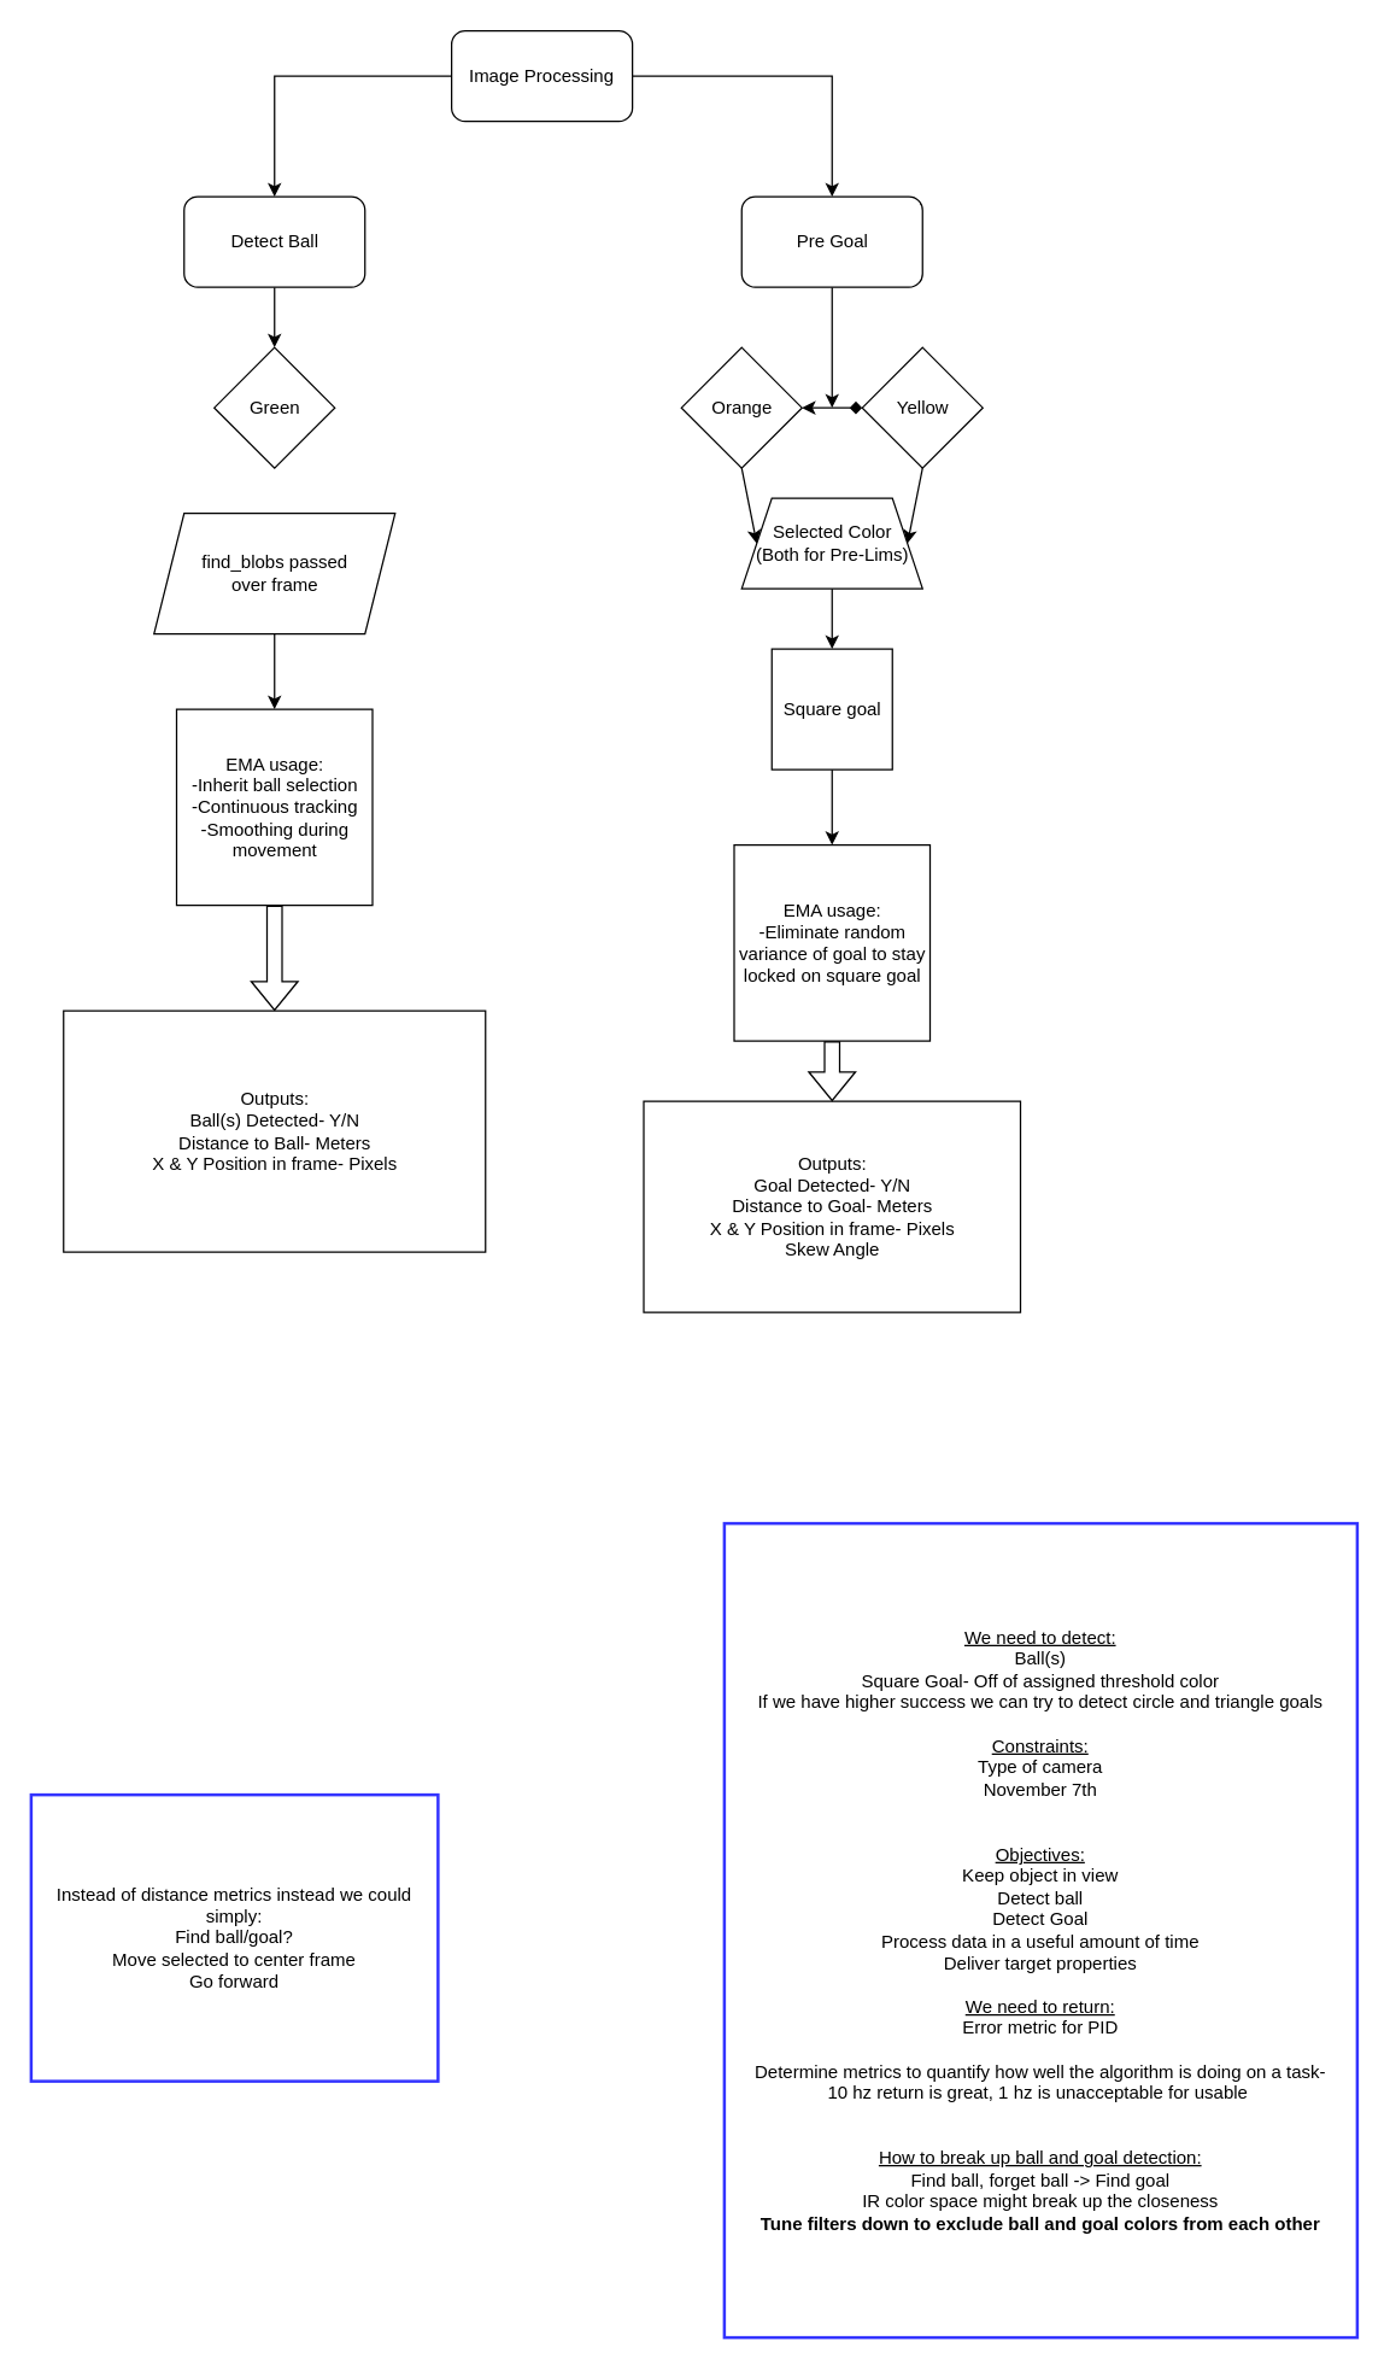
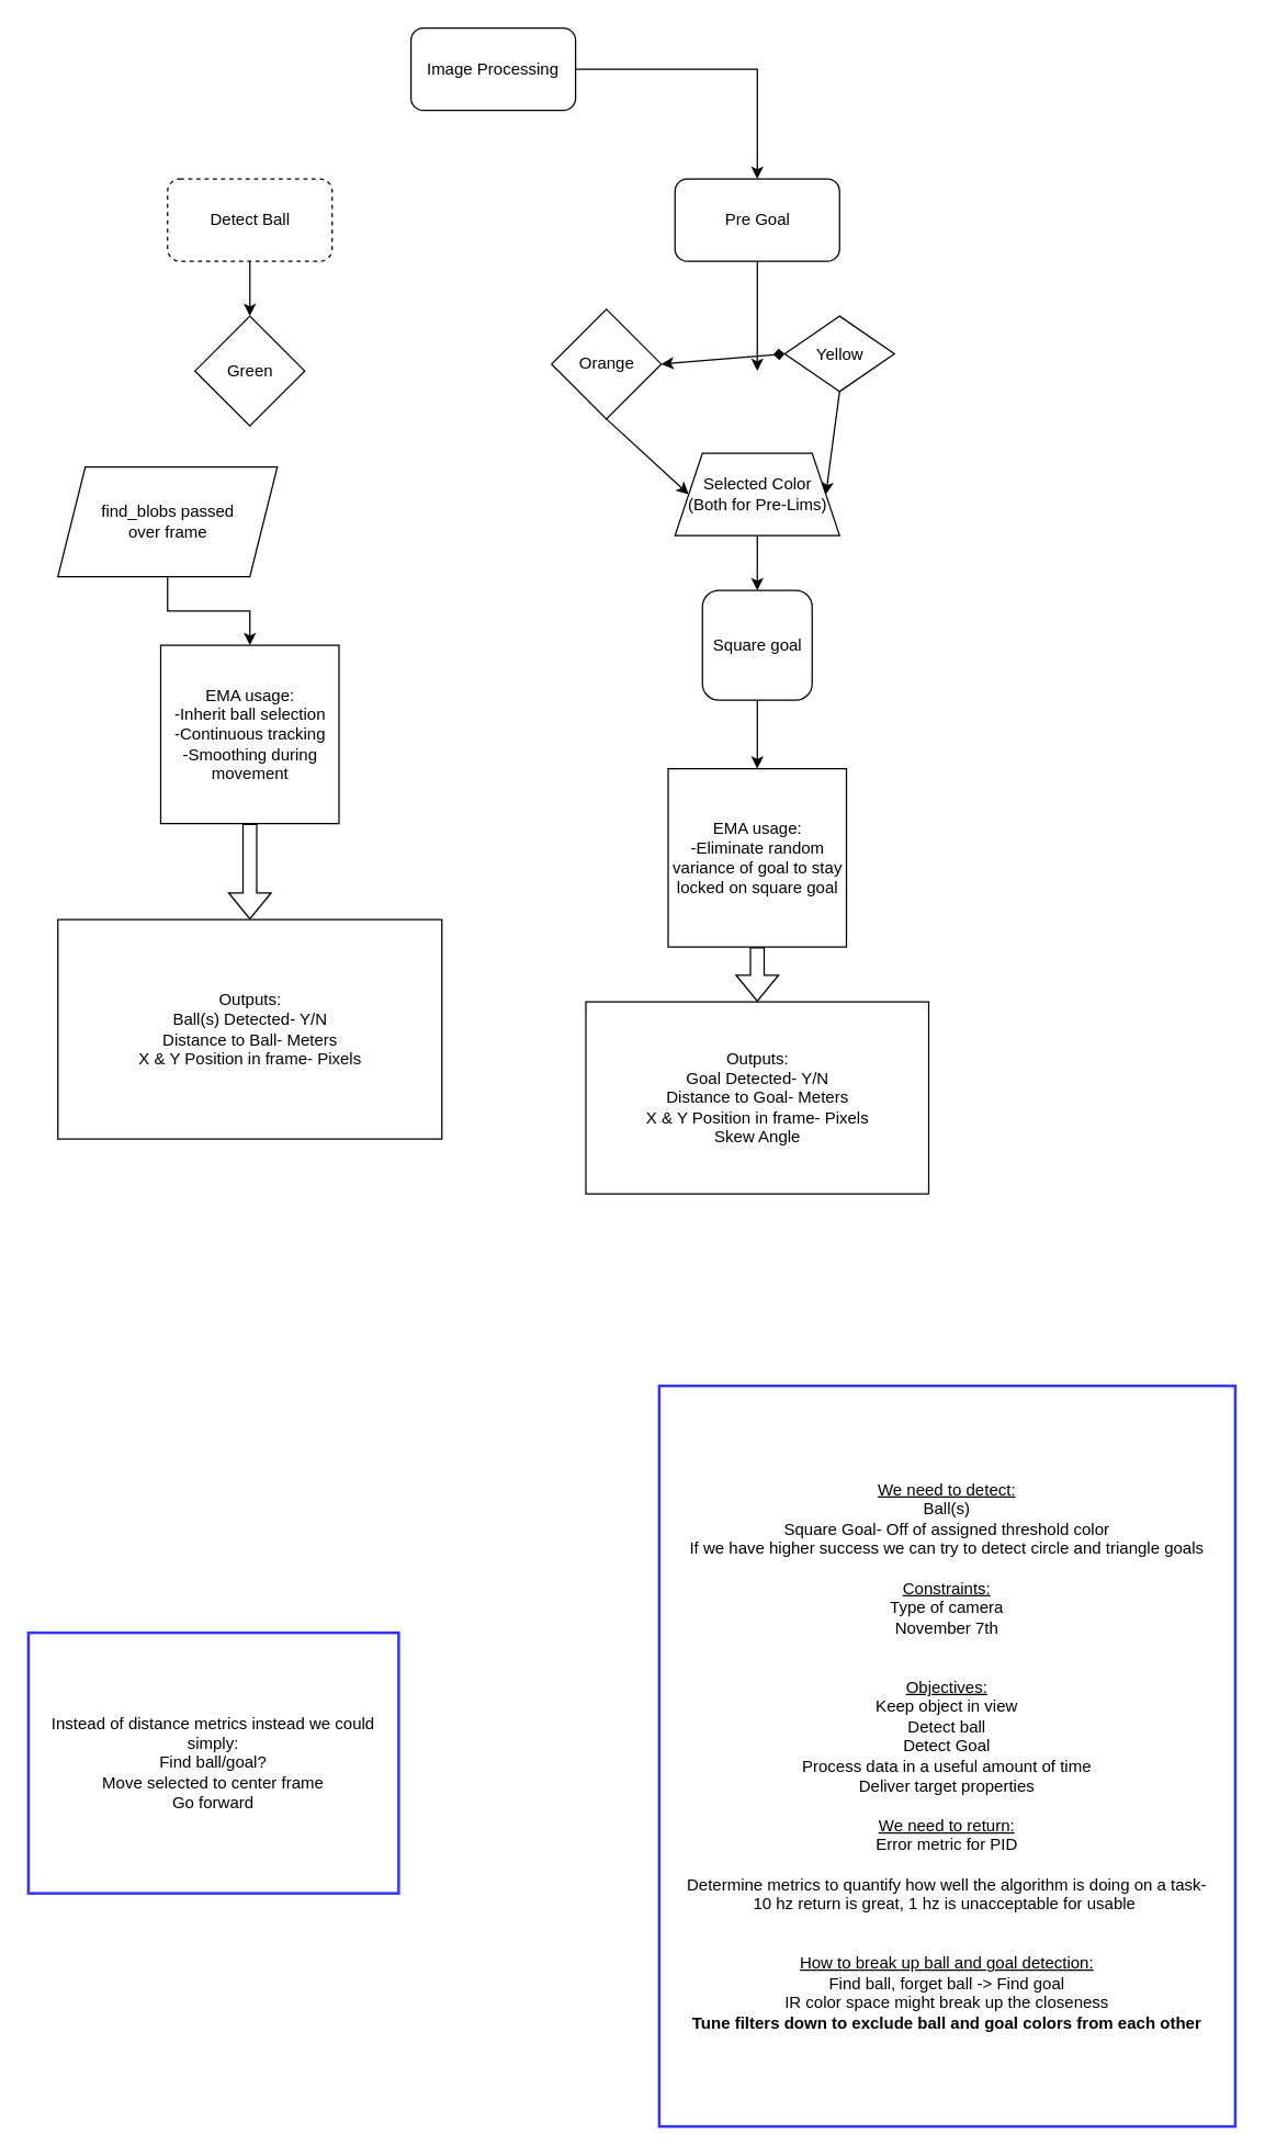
  <mxCell id="0" />
  <mxCell id="1" parent="0" />
- <mxCell id="2" style="edgeStyle=orthogonalEdgeStyle;rounded=0;orthogonalLoop=1;jettySize=auto;html=1;exitX=0;exitY=0.5;exitDx=0;exitDy=0;entryX=0.5;entryY=0;entryDx=0;entryDy=0;" edge="1" parent="1" source="4" target="6"><mxGeometry relative="1" as="geometry" /></mxCell>
  <mxCell id="3" style="edgeStyle=orthogonalEdgeStyle;rounded=0;orthogonalLoop=1;jettySize=auto;html=1;exitX=1;exitY=0.5;exitDx=0;exitDy=0;entryX=0.5;entryY=0;entryDx=0;entryDy=0;" edge="1" parent="1" source="4" target="8"><mxGeometry relative="1" as="geometry" /></mxCell>
  <mxCell id="4" value="Image Processing" style="rounded=1;whiteSpace=wrap;html=1;" parent="1" vertex="1"><mxGeometry x="299" y="20" width="120" height="60" as="geometry" /></mxCell>
  <mxCell id="5" value="" style="edgeStyle=orthogonalEdgeStyle;rounded=0;orthogonalLoop=1;jettySize=auto;html=1;" parent="1" source="6" edge="1"><mxGeometry relative="1" as="geometry"><mxPoint x="181.5" y="230" as="targetPoint" /></mxGeometry></mxCell>
- <mxCell id="6" value="Detect Ball" style="rounded=1;whiteSpace=wrap;html=1;" parent="1" vertex="1"><mxGeometry x="121.5" y="130" width="120" height="60" as="geometry" /></mxCell>
+ <mxCell id="6" value="Detect Ball" style="rounded=1;whiteSpace=wrap;html=1;dashed=1;" parent="1" vertex="1"><mxGeometry x="121.5" y="130" width="120" height="60" as="geometry" /></mxCell>
  <mxCell id="7" style="edgeStyle=orthogonalEdgeStyle;rounded=0;orthogonalLoop=1;jettySize=auto;html=1;" edge="1" parent="1" source="8"><mxGeometry relative="1" as="geometry"><mxPoint x="551.5" y="270" as="targetPoint" /></mxGeometry></mxCell>
  <mxCell id="8" value="Pre Goal" style="rounded=1;whiteSpace=wrap;html=1;" parent="1" vertex="1"><mxGeometry x="491.5" y="130" width="120" height="60" as="geometry" /></mxCell>
- <mxCell id="9" value="Yellow" style="rhombus;whiteSpace=wrap;html=1;" vertex="1" parent="1"><mxGeometry x="571.5" y="230" width="80" height="80" as="geometry" /></mxCell>
- <mxCell id="10" value="Orange" style="rhombus;whiteSpace=wrap;html=1;" vertex="1" parent="1"><mxGeometry x="451.5" y="230" width="80" height="80" as="geometry" /></mxCell>
+ <mxCell id="9" value="Yellow" style="rhombus;whiteSpace=wrap;html=1;" vertex="1" parent="1"><mxGeometry x="571.5" y="230" width="80" height="55" as="geometry" /></mxCell>
+ <mxCell id="10" value="Orange" style="rhombus;whiteSpace=wrap;html=1;" vertex="1" parent="1"><mxGeometry x="401.5" y="225" width="80" height="80" as="geometry" /></mxCell>
  <mxCell id="11" value="" style="endArrow=diamond;startArrow=classic;html=1;rounded=0;entryX=0;entryY=0.5;entryDx=0;entryDy=0;exitX=1;exitY=0.5;exitDx=0;exitDy=0;" edge="1" parent="1" source="10" target="9"><mxGeometry width="50" height="50" relative="1" as="geometry"><mxPoint x="461.5" y="400" as="sourcePoint" /><mxPoint x="511.5" y="350" as="targetPoint" /></mxGeometry></mxCell>
  <mxCell id="12" value="Selected Color&lt;br&gt;(Both for Pre-Lims)" style="shape=trapezoid;perimeter=trapezoidPerimeter;whiteSpace=wrap;html=1;fixedSize=1;" vertex="1" parent="1"><mxGeometry x="491.5" y="330" width="120" height="60" as="geometry" /></mxCell>
  <mxCell id="13" value="" style="endArrow=classic;html=1;rounded=0;exitX=0.5;exitY=1;exitDx=0;exitDy=0;" edge="1" parent="1" source="10"><mxGeometry width="50" height="50" relative="1" as="geometry"><mxPoint x="461.5" y="520" as="sourcePoint" /><mxPoint x="501.5" y="360" as="targetPoint" /></mxGeometry></mxCell>
  <mxCell id="14" value="" style="endArrow=classic;html=1;rounded=0;exitX=0.5;exitY=1;exitDx=0;exitDy=0;entryX=1;entryY=0.5;entryDx=0;entryDy=0;" edge="1" parent="1" source="9" target="12"><mxGeometry width="50" height="50" relative="1" as="geometry"><mxPoint x="461.5" y="510" as="sourcePoint" /><mxPoint x="511.5" y="460" as="targetPoint" /></mxGeometry></mxCell>
- <mxCell id="15" value="Square goal" style="whiteSpace=wrap;html=1;aspect=fixed;" vertex="1" parent="1"><mxGeometry x="511.5" y="430" width="80" height="80" as="geometry" /></mxCell>
+ <mxCell id="15" value="Square goal" style="whiteSpace=wrap;html=1;aspect=fixed;rounded=1;" vertex="1" parent="1"><mxGeometry x="511.5" y="430" width="80" height="80" as="geometry" /></mxCell>
  <mxCell id="16" value="" style="endArrow=classic;html=1;rounded=0;exitX=0.5;exitY=1;exitDx=0;exitDy=0;entryX=0.5;entryY=0;entryDx=0;entryDy=0;" edge="1" parent="1" source="12" target="15"><mxGeometry width="50" height="50" relative="1" as="geometry"><mxPoint x="461.5" y="500" as="sourcePoint" /><mxPoint x="511.5" y="450" as="targetPoint" /></mxGeometry></mxCell>
  <mxCell id="17" value="Outputs:&lt;br&gt;Goal Detected- Y/N&lt;br&gt;Distance to Goal- Meters&lt;br&gt;X &amp;amp; Y Position in frame- Pixels&lt;br&gt;Skew Angle" style="rounded=0;whiteSpace=wrap;html=1;" vertex="1" parent="1"><mxGeometry x="426.5" y="730" width="250" height="140" as="geometry" /></mxCell>
  <mxCell id="18" value="Green" style="rhombus;whiteSpace=wrap;html=1;" vertex="1" parent="1"><mxGeometry x="141.5" y="230" width="80" height="80" as="geometry" /></mxCell>
  <mxCell id="19" style="edgeStyle=orthogonalEdgeStyle;rounded=0;orthogonalLoop=1;jettySize=auto;html=1;exitX=0.5;exitY=1;exitDx=0;exitDy=0;entryX=0.5;entryY=0;entryDx=0;entryDy=0;" edge="1" parent="1" source="20" target="21"><mxGeometry relative="1" as="geometry" /></mxCell>
- <mxCell id="20" value="find_blobs passed&lt;br&gt;over frame" style="shape=parallelogram;perimeter=parallelogramPerimeter;whiteSpace=wrap;html=1;fixedSize=1;" vertex="1" parent="1"><mxGeometry x="101.5" y="340" width="160" height="80" as="geometry" /></mxCell>
+ <mxCell id="20" value="find_blobs passed&lt;br&gt;over frame" style="shape=parallelogram;perimeter=parallelogramPerimeter;whiteSpace=wrap;html=1;fixedSize=1;" vertex="1" parent="1"><mxGeometry x="41.5" y="340" width="160" height="80" as="geometry" /></mxCell>
  <mxCell id="21" value="EMA usage:&lt;br&gt;-Inherit ball selection&lt;br&gt;-Continuous tracking&lt;br&gt;-Smoothing during movement" style="whiteSpace=wrap;html=1;aspect=fixed;" vertex="1" parent="1"><mxGeometry x="116.5" y="470" width="130" height="130" as="geometry" /></mxCell>
  <mxCell id="22" value="" style="shape=flexArrow;endArrow=classic;html=1;rounded=0;exitX=0.5;exitY=1;exitDx=0;exitDy=0;" edge="1" parent="1" source="21"><mxGeometry width="50" height="50" relative="1" as="geometry"><mxPoint x="331.5" y="620" as="sourcePoint" /><mxPoint x="181.5" y="670" as="targetPoint" /></mxGeometry></mxCell>
  <mxCell id="23" value="Outputs:&lt;br&gt;Ball(s) Detected- Y/N&lt;br&gt;Distance to Ball- Meters&lt;br&gt;X &amp;amp; Y Position in frame- Pixels" style="rounded=0;whiteSpace=wrap;html=1;" vertex="1" parent="1"><mxGeometry x="41.5" y="670" width="280" height="160" as="geometry" /></mxCell>
  <mxCell id="24" value="&lt;u&gt;We need to detect:&lt;br&gt;&lt;/u&gt;Ball(s)&lt;br&gt;Square Goal- Off of assigned threshold color&lt;br&gt;If we have higher success we can try to detect circle and triangle goals&lt;br&gt;&lt;br&gt;&lt;u&gt;Constraints:&lt;br&gt;&lt;/u&gt;Type of camera&lt;br&gt;November 7th&lt;br&gt;&lt;br&gt;&lt;br&gt;&lt;u&gt;Objectives:&lt;br&gt;&lt;/u&gt;Keep object in view&lt;br&gt;Detect ball&lt;br&gt;Detect Goal&lt;br&gt;Process data in a useful amount of time&lt;br&gt;Deliver target properties&lt;br&gt;&lt;br&gt;&lt;u&gt;We need to return:&lt;br&gt;&lt;/u&gt;Error metric for PID&lt;br&gt;&lt;br&gt;Determine metrics to quantify how well the algorithm is doing on a task-&lt;br&gt;10 hz return is great, 1 hz is unacceptable for usable&amp;nbsp;&lt;br&gt;&lt;br&gt;&lt;br&gt;&lt;u&gt;How to break up ball and goal detection:&lt;br&gt;&lt;/u&gt;Find ball, forget ball -&amp;gt; Find goal&lt;br&gt;IR color space might break up the closeness&lt;br&gt;&lt;b&gt;Tune filters down to exclude ball and goal colors from each other&lt;/b&gt;" style="text;html=1;strokeColor=#3333FF;fillColor=none;align=center;verticalAlign=middle;whiteSpace=wrap;rounded=0;perimeterSpacing=0;strokeWidth=2;" vertex="1" parent="1"><mxGeometry x="480" y="1010" width="420" height="540" as="geometry" /></mxCell>
  <mxCell id="25" value="EMA usage:&lt;br&gt;-Eliminate random variance of goal to stay locked on square goal" style="whiteSpace=wrap;html=1;aspect=fixed;" vertex="1" parent="1"><mxGeometry x="486.5" y="560" width="130" height="130" as="geometry" /></mxCell>
  <mxCell id="26" value="" style="endArrow=classic;html=1;rounded=0;exitX=0.5;exitY=1;exitDx=0;exitDy=0;entryX=0.5;entryY=0;entryDx=0;entryDy=0;" edge="1" parent="1" source="15" target="25"><mxGeometry width="50" height="50" relative="1" as="geometry"><mxPoint x="350" y="640" as="sourcePoint" /><mxPoint x="400" y="590" as="targetPoint" /></mxGeometry></mxCell>
  <mxCell id="27" value="" style="shape=flexArrow;endArrow=classic;html=1;rounded=0;exitX=0.5;exitY=1;exitDx=0;exitDy=0;entryX=0.5;entryY=0;entryDx=0;entryDy=0;" edge="1" parent="1" source="25" target="17"><mxGeometry width="50" height="50" relative="1" as="geometry"><mxPoint x="350" y="640" as="sourcePoint" /><mxPoint x="400" y="590" as="targetPoint" /></mxGeometry></mxCell>
  <mxCell id="28" value="Instead of distance metrics instead we could simply:&lt;br&gt;Find ball/goal?&lt;br&gt;Move selected to center frame&lt;br&gt;Go forward" style="text;html=1;strokeColor=#3333FF;fillColor=none;align=center;verticalAlign=middle;whiteSpace=wrap;rounded=0;strokeWidth=2;" vertex="1" parent="1"><mxGeometry x="20" y="1190" width="270" height="190" as="geometry" /></mxCell>
